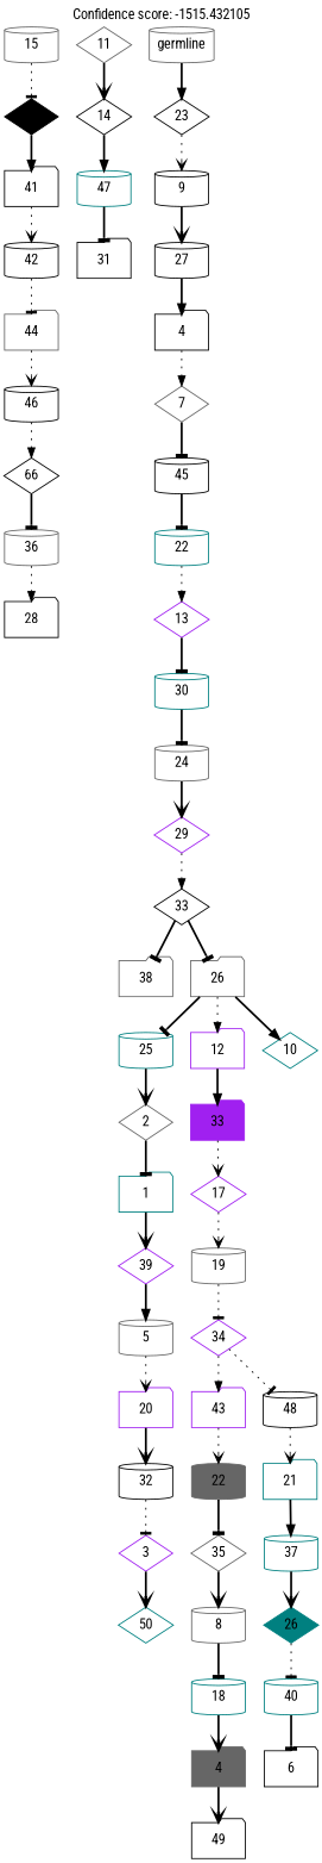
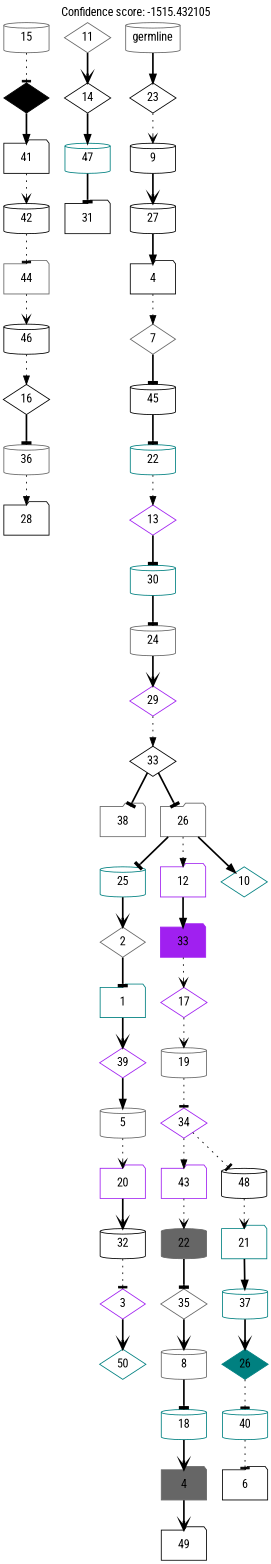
  digraph {
    fontname="Roboto Condensed"
    label="Confidence score: -1515.432105"
    labelloc=t
    node [color=black fontname="Roboto Condensed" shape=cylinder]
    edge [arrowhead=tee fontname="Roboto Condensed" style=bold]
    n1 [color=gray40 label=36]
    n2 [label=28 shape=folder]
-   n3 [label=66 shape=diamond]
+   n3 [label=16 shape=diamond]
    n4 [label=46]
    n5 [color=gray40 label=44 shape=folder]
    n6 [label=42]
    n7 [label=41 shape=folder]
    n8 [label=9 shape=diamond style=filled]
    n9 [color=gray40 label=15]
    n10 [label=31 shape=folder]
    n11 [color=teal label=47]
    n12 [label=14 shape=diamond]
    n13 [color=gray40 label=11 shape=diamond]
    n14 [color=gray40 label=38 shape=folder]
    n15 [color=purple label=3 shape=diamond]
    n16 [color=teal label=50 shape=diamond]
    n17 [label=32]
    n18 [color=purple label=20 shape=folder]
    n19 [color=gray40 label=5]
    n20 [color=purple label=39 shape=diamond]
    n21 [color=teal label=1 shape=folder]
    n22 [color=gray40 label=2 shape=diamond]
    n23 [color=teal label=25]
    n24 [color=gray40 label=4 shape=folder style=filled]
    n25 [label=49 shape=folder]
    n26 [color=teal label=18]
    n27 [color=gray40 label=8]
    n28 [color=gray40 label=35 shape=diamond]
    n29 [color=gray40 label=22 style=filled]
    n30 [color=purple label=43 shape=folder]
    n31 [color=teal label=40]
    n32 [label=6 shape=folder]
    n33 [color=teal label=26 shape=diamond style=filled]
    n34 [color=teal label=37]
    n35 [color=teal label=21 shape=folder]
    n36 [label=48]
    n37 [color=purple label=34 shape=diamond]
    n38 [color=gray40 label=19]
    n39 [color=purple label=17 shape=diamond]
    n40 [color=purple label=33 shape=folder style=filled]
    n41 [color=purple label=12 shape=folder]
    n42 [color=gray40 label=26 shape=folder]
    n43 [color=teal label=10 shape=diamond]
    n44 [label=33 shape=diamond]
    n45 [color=purple label=29 shape=diamond]
    n46 [color=gray40 label=24]
    n47 [color=teal label=30]
    n48 [color=purple label=13 shape=diamond]
    n49 [color=teal label=22]
    n50 [label=45]
    n51 [color=gray40 label=7 shape=diamond]
    n52 [label=4 shape=folder]
    n53 [label=27]
    n54 [label=9]
    n55 [label=23 shape=diamond]
    n56 [color=gray40 label=germline]
    n1 -> n2 [arrowhead=normal style=dotted]
    n3 -> n1
    n4 -> n3 [arrowhead=normal style=dotted]
    n5 -> n4 [arrowhead=vee style=dotted]
    n6 -> n5 [style=dotted]
    n7 -> n6 [arrowhead=vee style=dotted]
    n8 -> n7 [arrowhead=normal]
    n9 -> n8 [style=dotted]
    n11 -> n10
    n12 -> n11 [arrowhead=normal]
    n13 -> n12 [arrowhead=vee]
    n15 -> n16 [arrowhead=vee]
    n17 -> n15 [style=dotted]
    n18 -> n17 [arrowhead=vee]
    n19 -> n18 [arrowhead=vee style=dotted]
    n20 -> n19 [arrowhead=normal]
    n21 -> n20 [arrowhead=vee]
    n22 -> n21
    n23 -> n22 [arrowhead=vee]
    n24 -> n25 [arrowhead=vee]
    n26 -> n24 [arrowhead=vee]
    n27 -> n26
    n28 -> n27 [arrowhead=vee]
    n29 -> n28
    n30 -> n29 [arrowhead=vee style=dotted]
-   n31 -> n32
+   n31 -> n32 [style=dotted]
    n33 -> n31 [style=dotted]
    n34 -> n33 [arrowhead=vee]
    n35 -> n34 [arrowhead=normal]
    n36 -> n35 [arrowhead=vee style=dotted]
    n37 -> n30 [arrowhead=normal style=dotted]
    n37 -> n36 [style=dotted]
    n38 -> n37 [style=dotted]
    n39 -> n38 [arrowhead=vee style=dotted]
    n40 -> n39 [arrowhead=vee style=dotted]
    n41 -> n40 [arrowhead=normal]
    n42 -> n23
    n42 -> n41 [arrowhead=normal style=dotted]
    n42 -> n43 [arrowhead=normal]
    n44 -> n14
    n44 -> n42
    n45 -> n44 [arrowhead=normal style=dotted]
    n46 -> n45 [arrowhead=vee]
    n47 -> n46
    n48 -> n47
    n49 -> n48 [arrowhead=normal style=dotted]
    n50 -> n49
    n51 -> n50
    n52 -> n51 [arrowhead=normal style=dotted]
    n53 -> n52 [arrowhead=normal]
    n54 -> n53 [arrowhead=vee]
    n55 -> n54 [arrowhead=vee style=dotted]
    n56 -> n55 [arrowhead=normal]
  }
